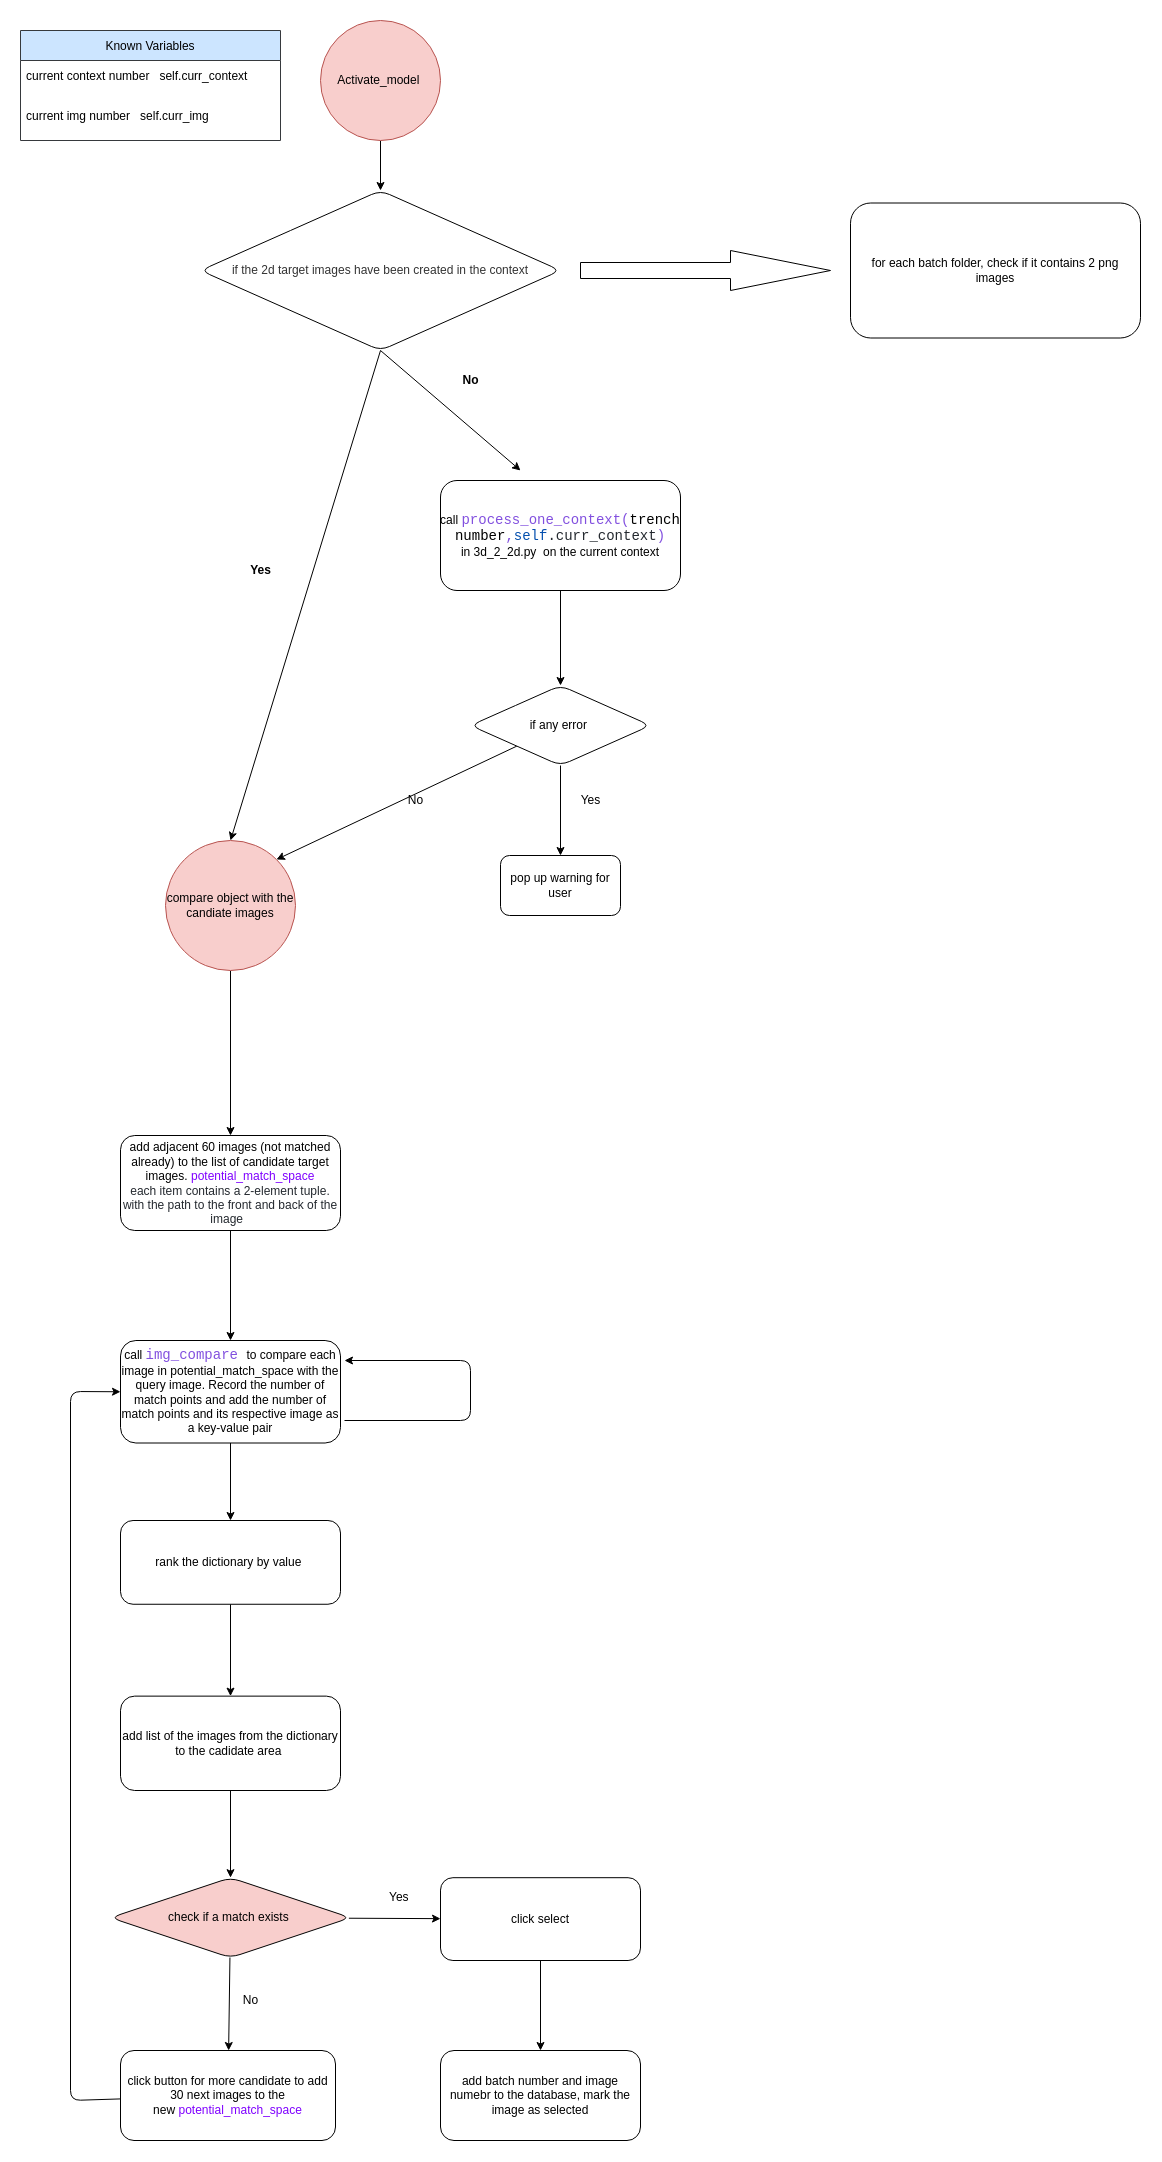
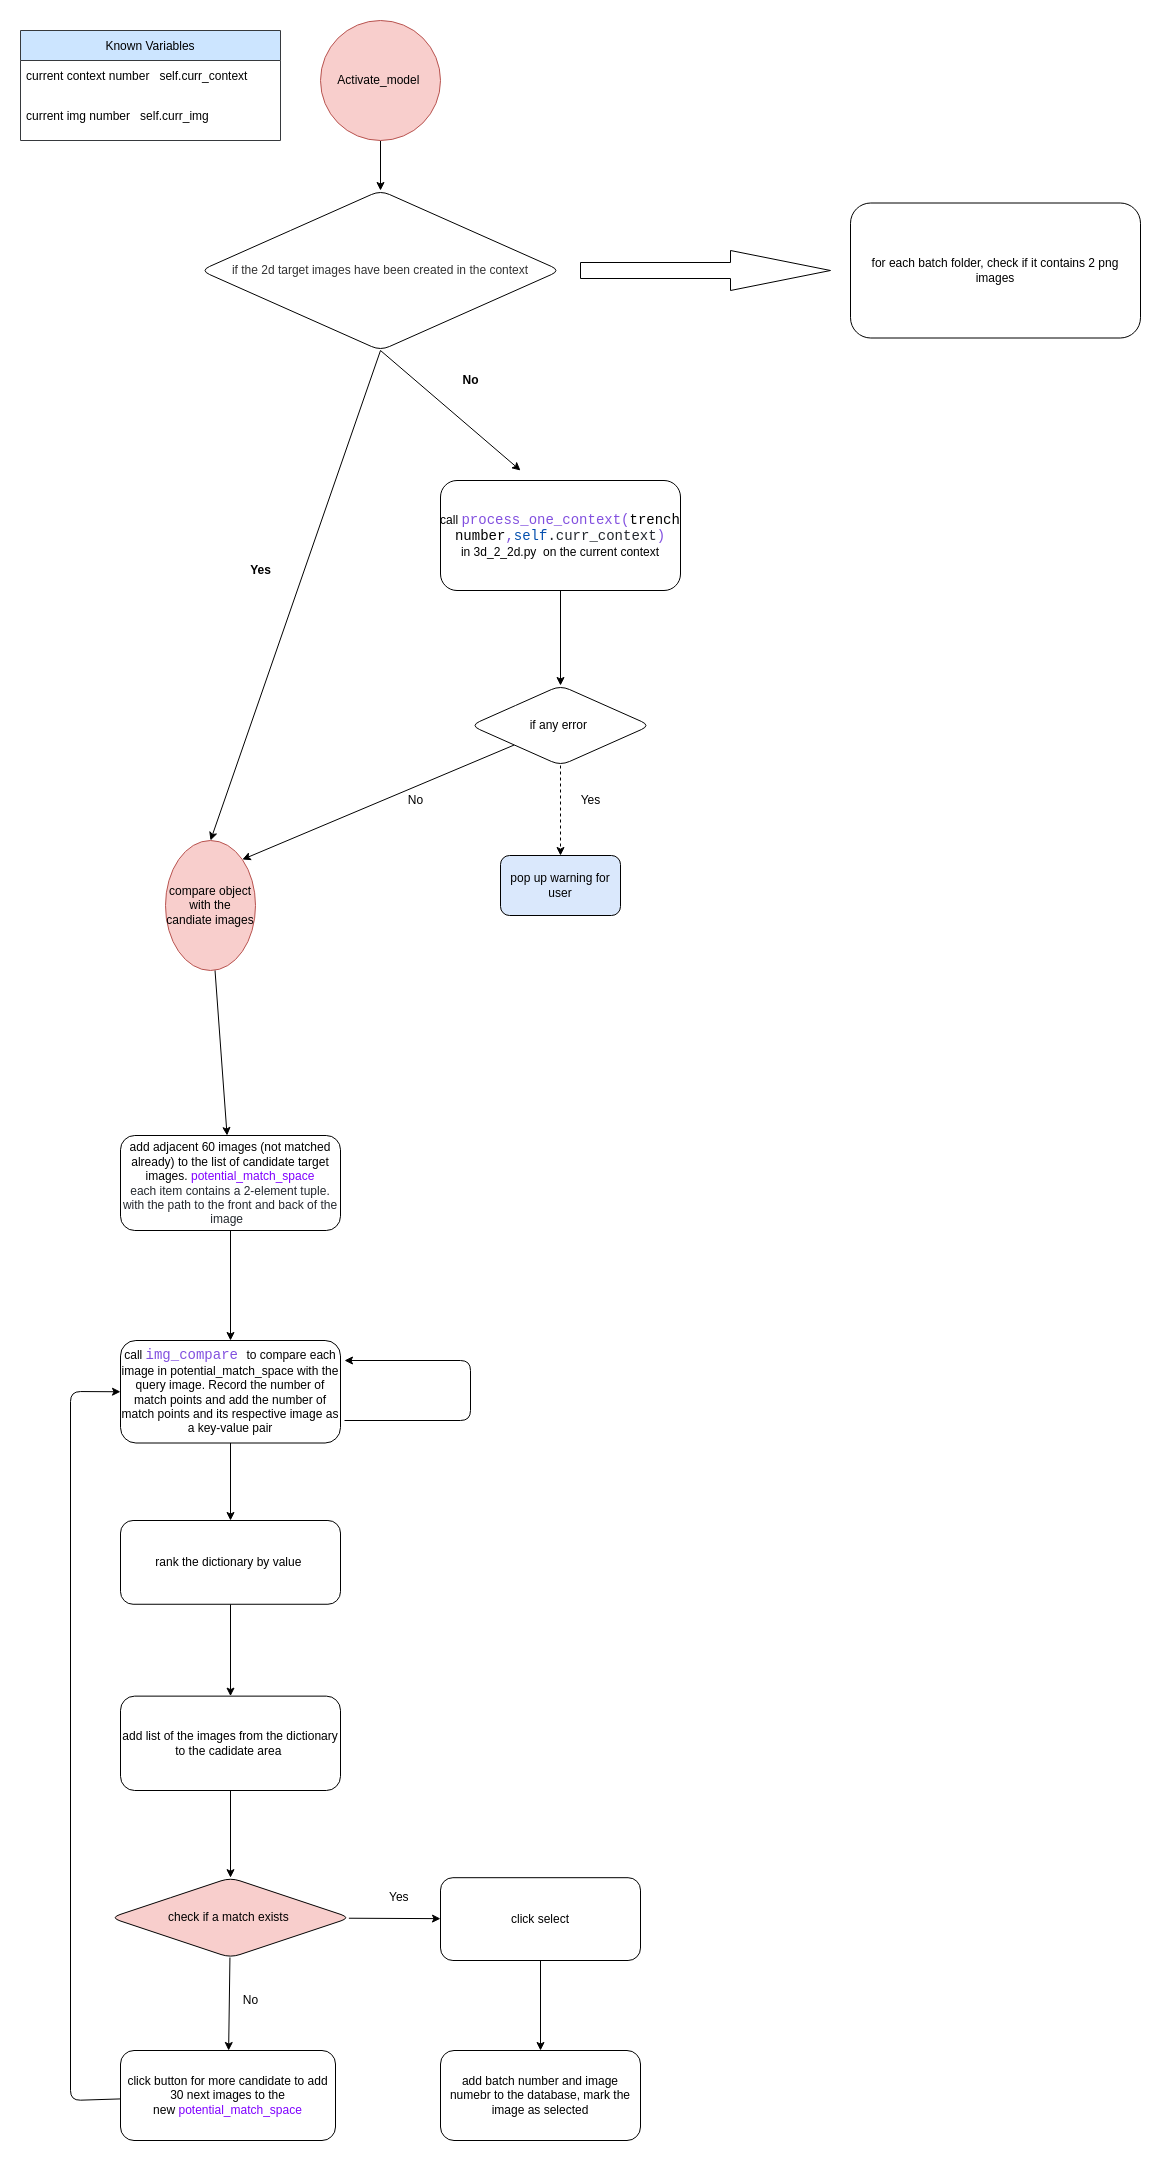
  <mxCell id="0" />
  <mxCell id="1" parent="0" />
  <mxCell id="2" value="" style="endArrow=classic;html=1;entryX=0.5;entryY=0;entryDx=0;entryDy=0;" edge="1" parent="1" target="23"><mxGeometry width="50" height="50" relative="1" as="geometry"><mxPoint x="380" y="350" as="sourcePoint" /><mxPoint x="210" y="820" as="targetPoint" /></mxGeometry></mxCell>
  <mxCell id="3" value="" style="endArrow=classic;html=1;" edge="1" parent="1"><mxGeometry width="50" height="50" relative="1" as="geometry"><mxPoint x="380" y="350" as="sourcePoint" /><mxPoint x="520" y="470" as="targetPoint" /></mxGeometry></mxCell>
  <mxCell id="4" value="&lt;b&gt;Yes&lt;/b&gt;" style="text;html=1;align=center;verticalAlign=middle;resizable=0;points=[];autosize=1;strokeColor=none;fillColor=none;" vertex="1" parent="1"><mxGeometry x="240" y="560" width="40" height="20" as="geometry" /></mxCell>
  <mxCell id="5" value="&lt;b&gt;No&lt;/b&gt;" style="text;html=1;align=center;verticalAlign=middle;resizable=0;points=[];autosize=1;strokeColor=none;fillColor=none;" vertex="1" parent="1"><mxGeometry x="455" y="370" width="30" height="20" as="geometry" /></mxCell>
  <mxCell id="6" value="" style="edgeStyle=none;html=1;fontColor=#7F00FF;" edge="1" parent="1" source="7" target="14"><mxGeometry relative="1" as="geometry" /></mxCell>
  <mxCell id="7" value="call&amp;nbsp;&lt;span style=&quot;color: rgb(130 , 80 , 223) ; background-color: rgb(255 , 255 , 255) ; font-family: &amp;#34;consolas&amp;#34; , &amp;#34;courier new&amp;#34; , monospace ; font-size: 14px&quot;&gt;process_one_context(&lt;/span&gt;&lt;span style=&quot;background-color: rgb(255 , 255 , 255) ; font-family: &amp;#34;consolas&amp;#34; , &amp;#34;courier new&amp;#34; , monospace ; font-size: 14px&quot;&gt;trench number&lt;/span&gt;&lt;span style=&quot;color: rgb(130 , 80 , 223) ; background-color: rgb(255 , 255 , 255) ; font-family: &amp;#34;consolas&amp;#34; , &amp;#34;courier new&amp;#34; , monospace ; font-size: 14px&quot;&gt;,&lt;/span&gt;&lt;span style=&quot;font-family: &amp;#34;consolas&amp;#34; , &amp;#34;courier new&amp;#34; , monospace ; font-size: 14px ; color: rgb(5 , 80 , 174)&quot;&gt;self&lt;/span&gt;&lt;span style=&quot;background-color: rgb(255 , 255 , 255) ; color: rgb(36 , 41 , 47) ; font-family: &amp;#34;consolas&amp;#34; , &amp;#34;courier new&amp;#34; , monospace ; font-size: 14px&quot;&gt;.curr_context&lt;/span&gt;&lt;span style=&quot;background-color: rgb(255 , 255 , 255) ; color: rgb(130 , 80 , 223) ; font-family: &amp;#34;consolas&amp;#34; , &amp;#34;courier new&amp;#34; , monospace ; font-size: 14px&quot;&gt;)&lt;/span&gt;&lt;br&gt;in 3d_2_2d.py&amp;nbsp; on the current context" style="rounded=1;whiteSpace=wrap;html=1;" vertex="1" parent="1"><mxGeometry x="440" y="480" width="240" height="110" as="geometry" /></mxCell>
  <mxCell id="8" value="" style="edgeStyle=none;html=1;fontColor=#000000;" edge="1" parent="1" source="9"><mxGeometry relative="1" as="geometry"><mxPoint x="380" y="190" as="targetPoint" /></mxGeometry></mxCell>
  <mxCell id="9" value="Activate_model&amp;nbsp;" style="ellipse;whiteSpace=wrap;html=1;fillColor=#f8cecc;strokeColor=#b85450;" vertex="1" parent="1"><mxGeometry x="320" y="20" width="120" height="120" as="geometry" /></mxCell>
  <mxCell id="10" value="" style="shape=singleArrow;whiteSpace=wrap;html=1;arrowWidth=0.4;arrowSize=0.4;" vertex="1" parent="1"><mxGeometry x="580" y="250" width="250" height="40" as="geometry" /></mxCell>
  <mxCell id="11" value="for each batch folder, check if it contains 2 png images" style="rounded=1;whiteSpace=wrap;html=1;fontColor=#000000;" vertex="1" parent="1"><mxGeometry x="850" y="202.5" width="290" height="135" as="geometry" /></mxCell>
- <mxCell id="12" value="" style="edgeStyle=none;html=1;fontColor=#7F00FF;" edge="1" parent="1" source="14" target="15"><mxGeometry relative="1" as="geometry" /></mxCell>
+ <mxCell id="12" value="" style="edgeStyle=none;html=1;fontColor=#7F00FF;dashed=1;" edge="1" parent="1" source="14" target="15"><mxGeometry relative="1" as="geometry" /></mxCell>
  <mxCell id="13" value="" style="edgeStyle=none;html=1;fontColor=#000000;entryX=1;entryY=0;entryDx=0;entryDy=0;" edge="1" parent="1" source="14" target="23"><mxGeometry relative="1" as="geometry"><mxPoint x="330" y="875" as="targetPoint" /></mxGeometry></mxCell>
  <mxCell id="14" value="if any error&amp;nbsp;" style="rhombus;whiteSpace=wrap;html=1;rounded=1;" vertex="1" parent="1"><mxGeometry x="470" y="685" width="180" height="80" as="geometry" /></mxCell>
- <mxCell id="15" value="pop up warning for user" style="whiteSpace=wrap;html=1;rounded=1;" vertex="1" parent="1"><mxGeometry x="500" y="855" width="120" height="60" as="geometry" /></mxCell>
+ <mxCell id="15" value="pop up warning for user" style="whiteSpace=wrap;html=1;rounded=1;fillColor=#dae8fc;" vertex="1" parent="1"><mxGeometry x="500" y="855" width="120" height="60" as="geometry" /></mxCell>
  <mxCell id="16" value="&lt;font color=&quot;#000000&quot;&gt;Yes&lt;/font&gt;" style="text;html=1;align=center;verticalAlign=middle;resizable=0;points=[];autosize=1;strokeColor=none;fillColor=none;fontColor=#7F00FF;" vertex="1" parent="1"><mxGeometry x="575" y="790" width="30" height="20" as="geometry" /></mxCell>
  <mxCell id="17" value="No" style="text;html=1;align=center;verticalAlign=middle;resizable=0;points=[];autosize=1;strokeColor=none;fillColor=none;fontColor=#000000;" vertex="1" parent="1"><mxGeometry x="400" y="790" width="30" height="20" as="geometry" /></mxCell>
  <mxCell id="18" value="&lt;span style=&quot;color: rgb(51 , 51 , 51)&quot;&gt;if the 2d target images have been created in the context&lt;/span&gt;" style="rhombus;whiteSpace=wrap;html=1;rounded=1;" vertex="1" parent="1"><mxGeometry x="200" y="190" width="360" height="160" as="geometry" /></mxCell>
  <mxCell id="19" value="Known Variables" style="swimlane;fontStyle=0;childLayout=stackLayout;horizontal=1;startSize=30;horizontalStack=0;resizeParent=1;resizeParentMax=0;resizeLast=0;collapsible=1;marginBottom=0;rounded=0;fillColor=#cce5ff;strokeColor=#36393d;" vertex="1" parent="1"><mxGeometry x="20" y="30" width="260" height="110" as="geometry" /></mxCell>
  <mxCell id="20" value="current context number   self.curr_context" style="text;strokeColor=none;fillColor=none;align=left;verticalAlign=middle;spacingLeft=4;spacingRight=4;overflow=hidden;points=[[0,0.5],[1,0.5]];portConstraint=eastwest;rotatable=0;rounded=0;fontColor=#000000;" vertex="1" parent="19"><mxGeometry y="30" width="260" height="30" as="geometry" /></mxCell>
  <mxCell id="21" value="current img number   self.curr_img" style="text;strokeColor=none;fillColor=none;align=left;verticalAlign=middle;spacingLeft=4;spacingRight=4;overflow=hidden;points=[[0,0.5],[1,0.5]];portConstraint=eastwest;rotatable=0;rounded=0;fontColor=#000000;" vertex="1" parent="19"><mxGeometry y="60" width="260" height="50" as="geometry" /></mxCell>
  <mxCell id="22" value="" style="edgeStyle=none;html=1;fontColor=#000000;" edge="1" parent="1" source="23" target="25"><mxGeometry relative="1" as="geometry" /></mxCell>
- <mxCell id="23" value="compare object with the candiate images" style="ellipse;whiteSpace=wrap;html=1;fillColor=#f8cecc;strokeColor=#b85450;" vertex="1" parent="1"><mxGeometry x="165" y="840" width="130" height="130" as="geometry" /></mxCell>
+ <mxCell id="23" value="compare object with the candiate images" style="ellipse;whiteSpace=wrap;html=1;fillColor=#f8cecc;strokeColor=#b85450;" vertex="1" parent="1"><mxGeometry x="165" y="840" width="90" height="130" as="geometry" /></mxCell>
  <mxCell id="24" value="" style="edgeStyle=none;html=1;fontFamily=Helvetica;fontSize=12;fontColor=#7F00FF;" edge="1" parent="1" source="25" target="28"><mxGeometry relative="1" as="geometry" /></mxCell>
  <mxCell id="25" value="&lt;font style=&quot;font-size: 12px&quot;&gt;add adjacent 60 images (not matched already) to the list of candidate target images.&lt;font color=&quot;#7f00ff&quot;&gt;&amp;nbsp;&lt;/font&gt;&lt;/font&gt;&lt;span style=&quot;background-color: rgb(255 , 255 , 255)&quot;&gt;&lt;font style=&quot;font-size: 12px&quot;&gt;&lt;font color=&quot;#7f00ff&quot;&gt;potential_match_space&lt;/font&gt;&lt;br&gt;&lt;font color=&quot;#24292f&quot;&gt;each item contains a 2-element tuple. with the path to the front and back of the image&amp;nbsp;&amp;nbsp;&lt;/font&gt;&lt;/font&gt;&lt;br&gt;&lt;/span&gt;" style="rounded=1;whiteSpace=wrap;html=1;" vertex="1" parent="1"><mxGeometry x="120" y="1135" width="220" height="95" as="geometry" /></mxCell>
  <mxCell id="26" value="" style="edgeStyle=none;html=1;fontFamily=Helvetica;fontSize=12;fontColor=#7F00FF;" edge="1" parent="1"><mxGeometry relative="1" as="geometry"><mxPoint x="344" y="1420" as="sourcePoint" /><mxPoint x="344" y="1360" as="targetPoint" /><Array as="points"><mxPoint x="470" y="1420" /><mxPoint x="470" y="1360" /></Array></mxGeometry></mxCell>
  <mxCell id="27" value="" style="edgeStyle=none;html=1;fontFamily=Helvetica;fontSize=12;fontColor=#7F00FF;" edge="1" parent="1" source="28" target="30"><mxGeometry relative="1" as="geometry" /></mxCell>
  <mxCell id="28" value="call&amp;nbsp;&lt;span style=&quot;color: rgb(130 , 80 , 223) ; background-color: rgb(255 , 255 , 255) ; font-family: &amp;#34;consolas&amp;#34; , &amp;#34;courier new&amp;#34; , monospace ; font-size: 14px&quot;&gt;img_compare&amp;nbsp;&lt;/span&gt;&lt;span&gt;to compare each image in potential_match_space with the query image. Record the number of match points and add the number of match points and its respective image as a key-value pair&lt;/span&gt;" style="whiteSpace=wrap;html=1;rounded=1;" vertex="1" parent="1"><mxGeometry x="120" y="1340" width="220" height="102.5" as="geometry" /></mxCell>
  <mxCell id="29" value="" style="edgeStyle=none;html=1;fontFamily=Helvetica;fontSize=12;fontColor=#7F00FF;" edge="1" parent="1" source="30" target="32"><mxGeometry relative="1" as="geometry" /></mxCell>
  <mxCell id="30" value="rank the dictionary by value&amp;nbsp;" style="whiteSpace=wrap;html=1;rounded=1;" vertex="1" parent="1"><mxGeometry x="120" y="1520" width="220" height="83.75" as="geometry" /></mxCell>
  <mxCell id="31" value="" style="edgeStyle=none;html=1;fontFamily=Helvetica;fontSize=12;fontColor=#7F00FF;" edge="1" parent="1" source="32" target="35"><mxGeometry relative="1" as="geometry" /></mxCell>
  <mxCell id="32" value="add list of the images from the dictionary to the cadidate area&amp;nbsp;" style="rounded=1;whiteSpace=wrap;html=1;" vertex="1" parent="1"><mxGeometry x="120" y="1695.63" width="220" height="94.37" as="geometry" /></mxCell>
  <mxCell id="33" value="" style="edgeStyle=none;html=1;fontFamily=Helvetica;fontSize=12;fontColor=#7F00FF;" edge="1" parent="1" source="35" target="37"><mxGeometry relative="1" as="geometry" /></mxCell>
  <mxCell id="34" value="" style="edgeStyle=none;html=1;fontFamily=Helvetica;fontSize=12;fontColor=#000000;" edge="1" parent="1" source="35" target="40"><mxGeometry relative="1" as="geometry" /></mxCell>
  <mxCell id="35" value="check if a match exists&amp;nbsp;" style="rhombus;whiteSpace=wrap;html=1;rounded=1;fillColor=#f8cecc;" vertex="1" parent="1"><mxGeometry x="110" y="1877.19" width="240" height="80" as="geometry" /></mxCell>
  <mxCell id="36" value="" style="edgeStyle=none;html=1;fontFamily=Helvetica;fontSize=12;fontColor=#000000;" edge="1" parent="1" source="37" target="42"><mxGeometry relative="1" as="geometry" /></mxCell>
  <mxCell id="37" value="click select" style="whiteSpace=wrap;html=1;rounded=1;" vertex="1" parent="1"><mxGeometry x="440" y="1877.19" width="200" height="82.81" as="geometry" /></mxCell>
  <mxCell id="38" value="&lt;font color=&quot;#000000&quot;&gt;Yes&amp;nbsp;&lt;/font&gt;" style="text;html=1;align=center;verticalAlign=middle;resizable=0;points=[];autosize=1;strokeColor=none;fillColor=none;fontSize=12;fontFamily=Helvetica;fontColor=#7F00FF;" vertex="1" parent="1"><mxGeometry x="380" y="1887.19" width="40" height="20" as="geometry" /></mxCell>
  <mxCell id="39" style="edgeStyle=none;html=1;fontFamily=Helvetica;fontSize=12;fontColor=#000000;entryX=0;entryY=0.5;entryDx=0;entryDy=0;" edge="1" parent="1" source="40" target="28"><mxGeometry relative="1" as="geometry"><mxPoint x="80" y="1400" as="targetPoint" /><Array as="points"><mxPoint x="70" y="2100" /><mxPoint x="70" y="1391" /></Array></mxGeometry></mxCell>
  <mxCell id="40" value="click button for more candidate to add 30 next images to the new&amp;nbsp;&lt;span style=&quot;color: rgb(127 , 0 , 255) ; background-color: rgb(255 , 255 , 255)&quot;&gt;potential_match_space&lt;/span&gt;" style="whiteSpace=wrap;html=1;rounded=1;" vertex="1" parent="1"><mxGeometry x="120" y="2050" width="215" height="90" as="geometry" /></mxCell>
  <mxCell id="41" value="No" style="text;html=1;align=center;verticalAlign=middle;resizable=0;points=[];autosize=1;strokeColor=none;fillColor=none;fontSize=12;fontFamily=Helvetica;fontColor=#000000;" vertex="1" parent="1"><mxGeometry x="235" y="1990" width="30" height="20" as="geometry" /></mxCell>
  <mxCell id="42" value="add batch number and image numebr to the database, mark the image as selected" style="whiteSpace=wrap;html=1;rounded=1;" vertex="1" parent="1"><mxGeometry x="440" y="2050" width="200" height="90" as="geometry" /></mxCell>
